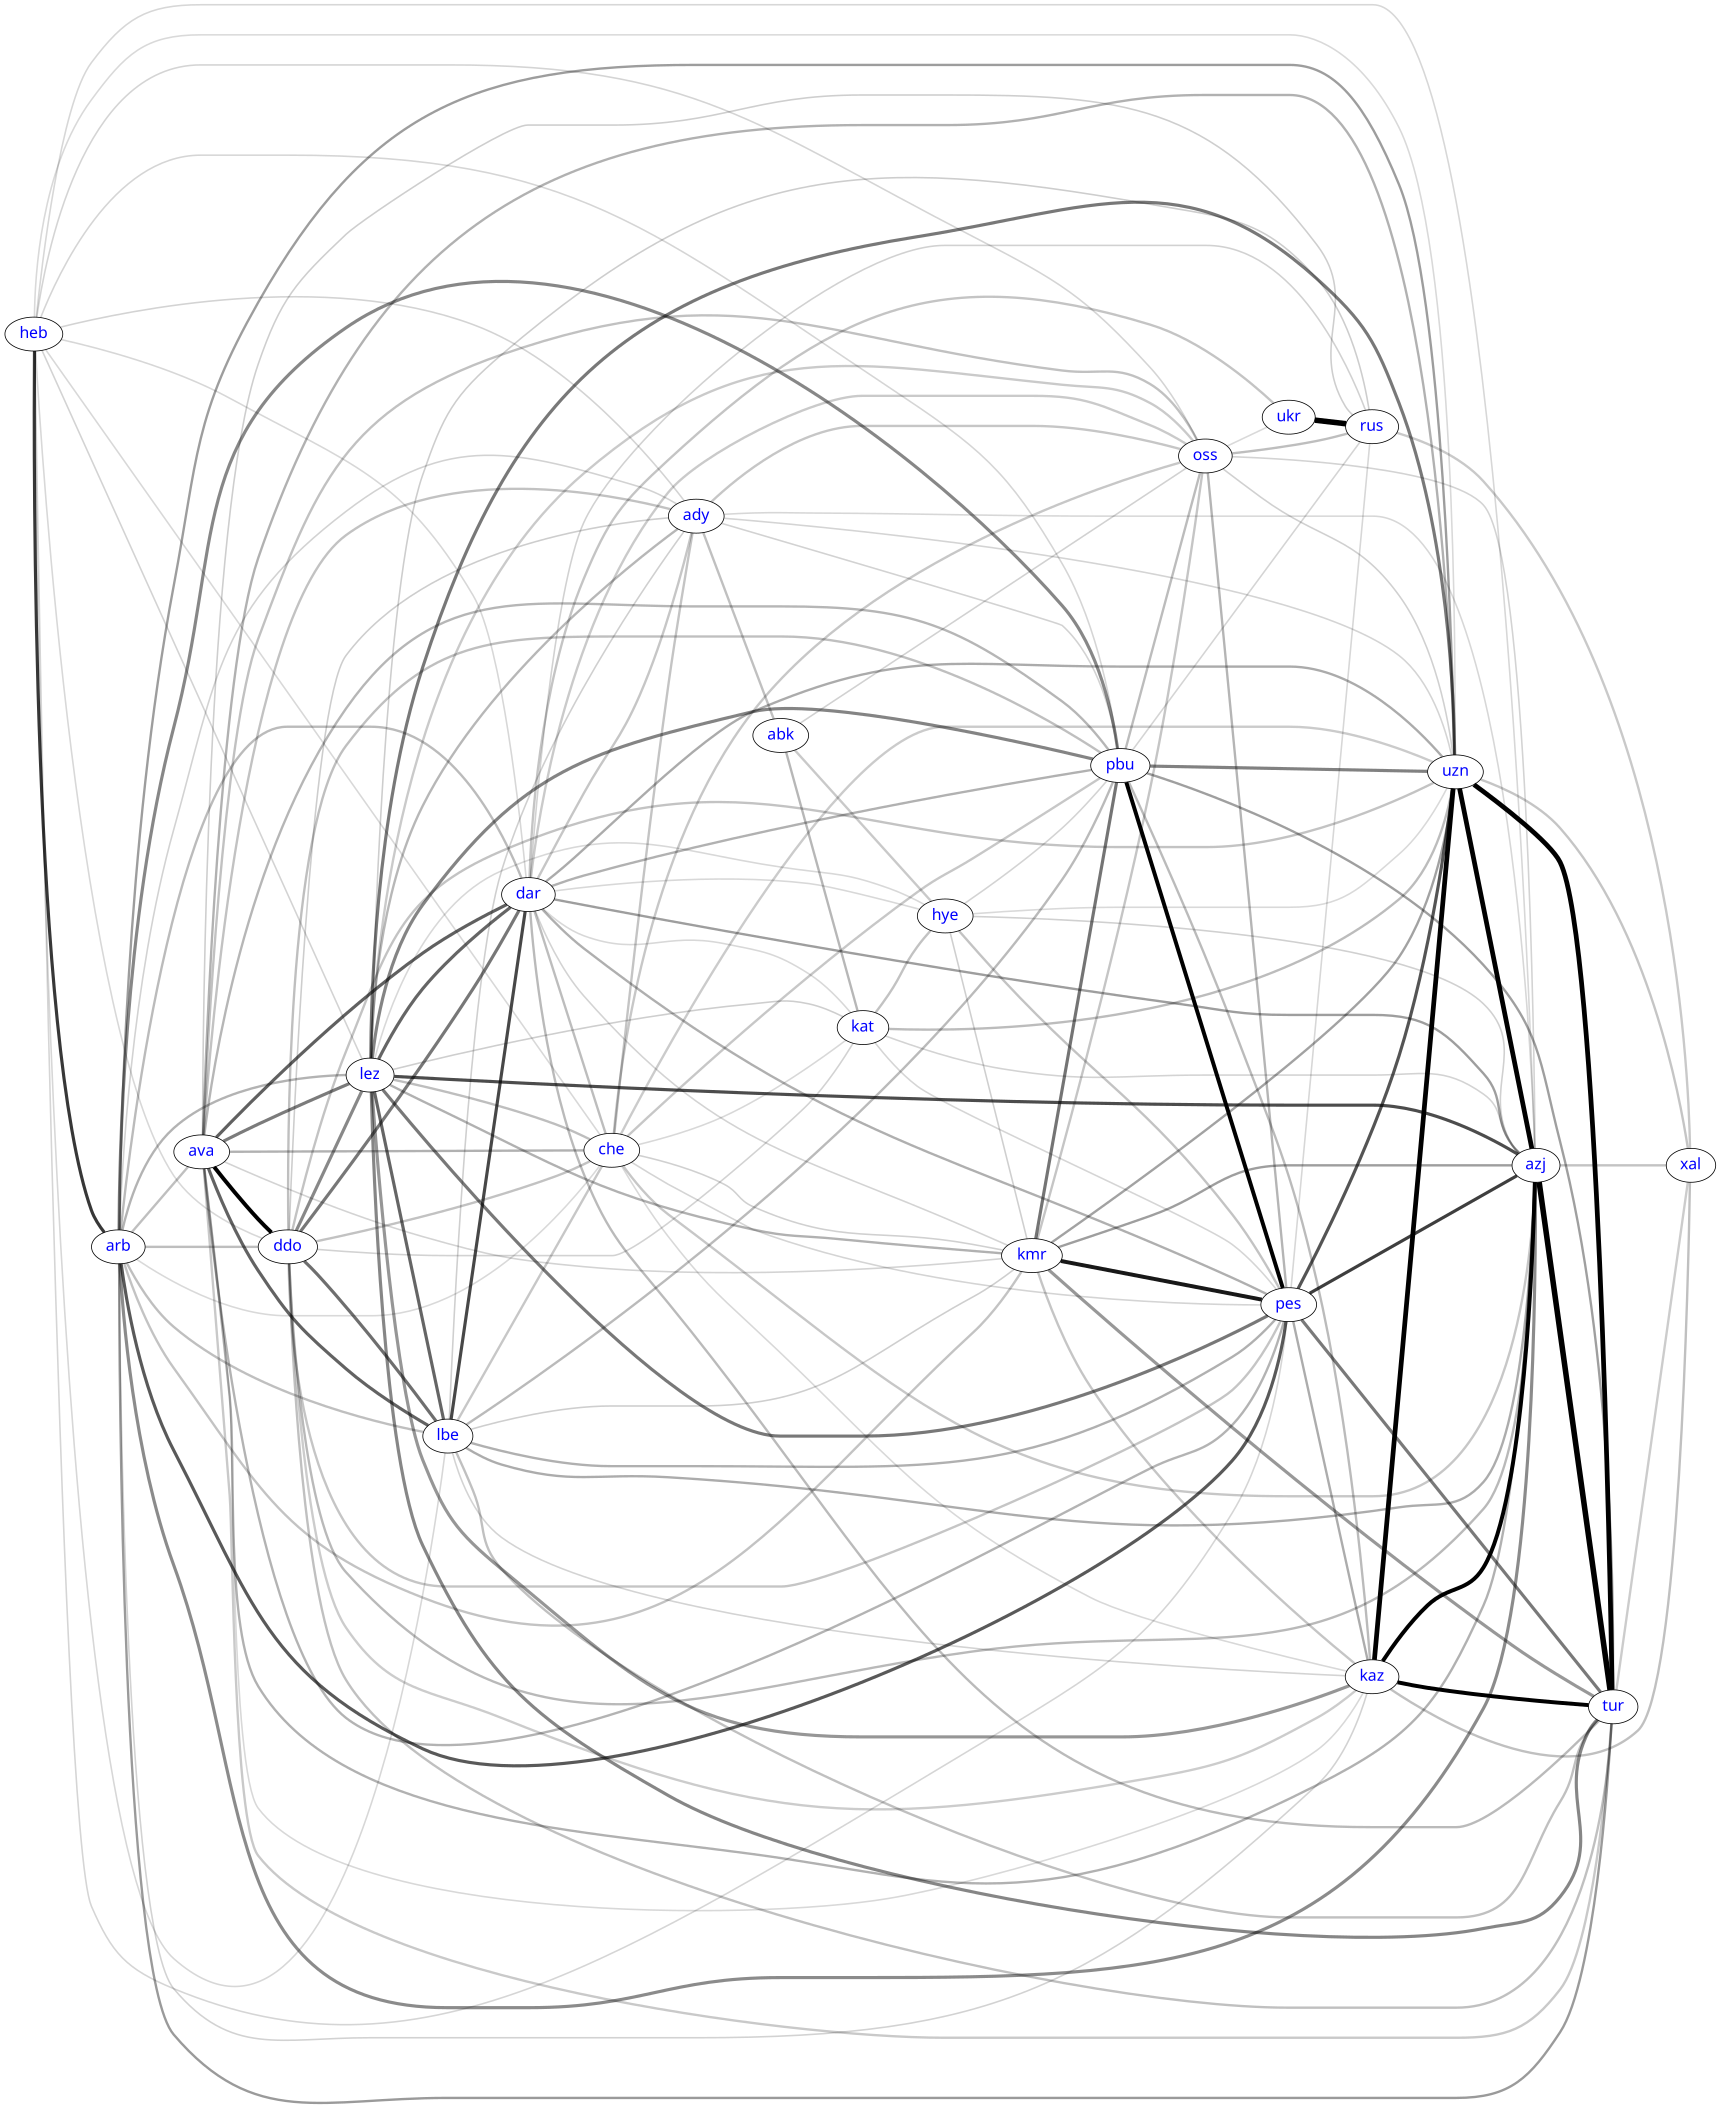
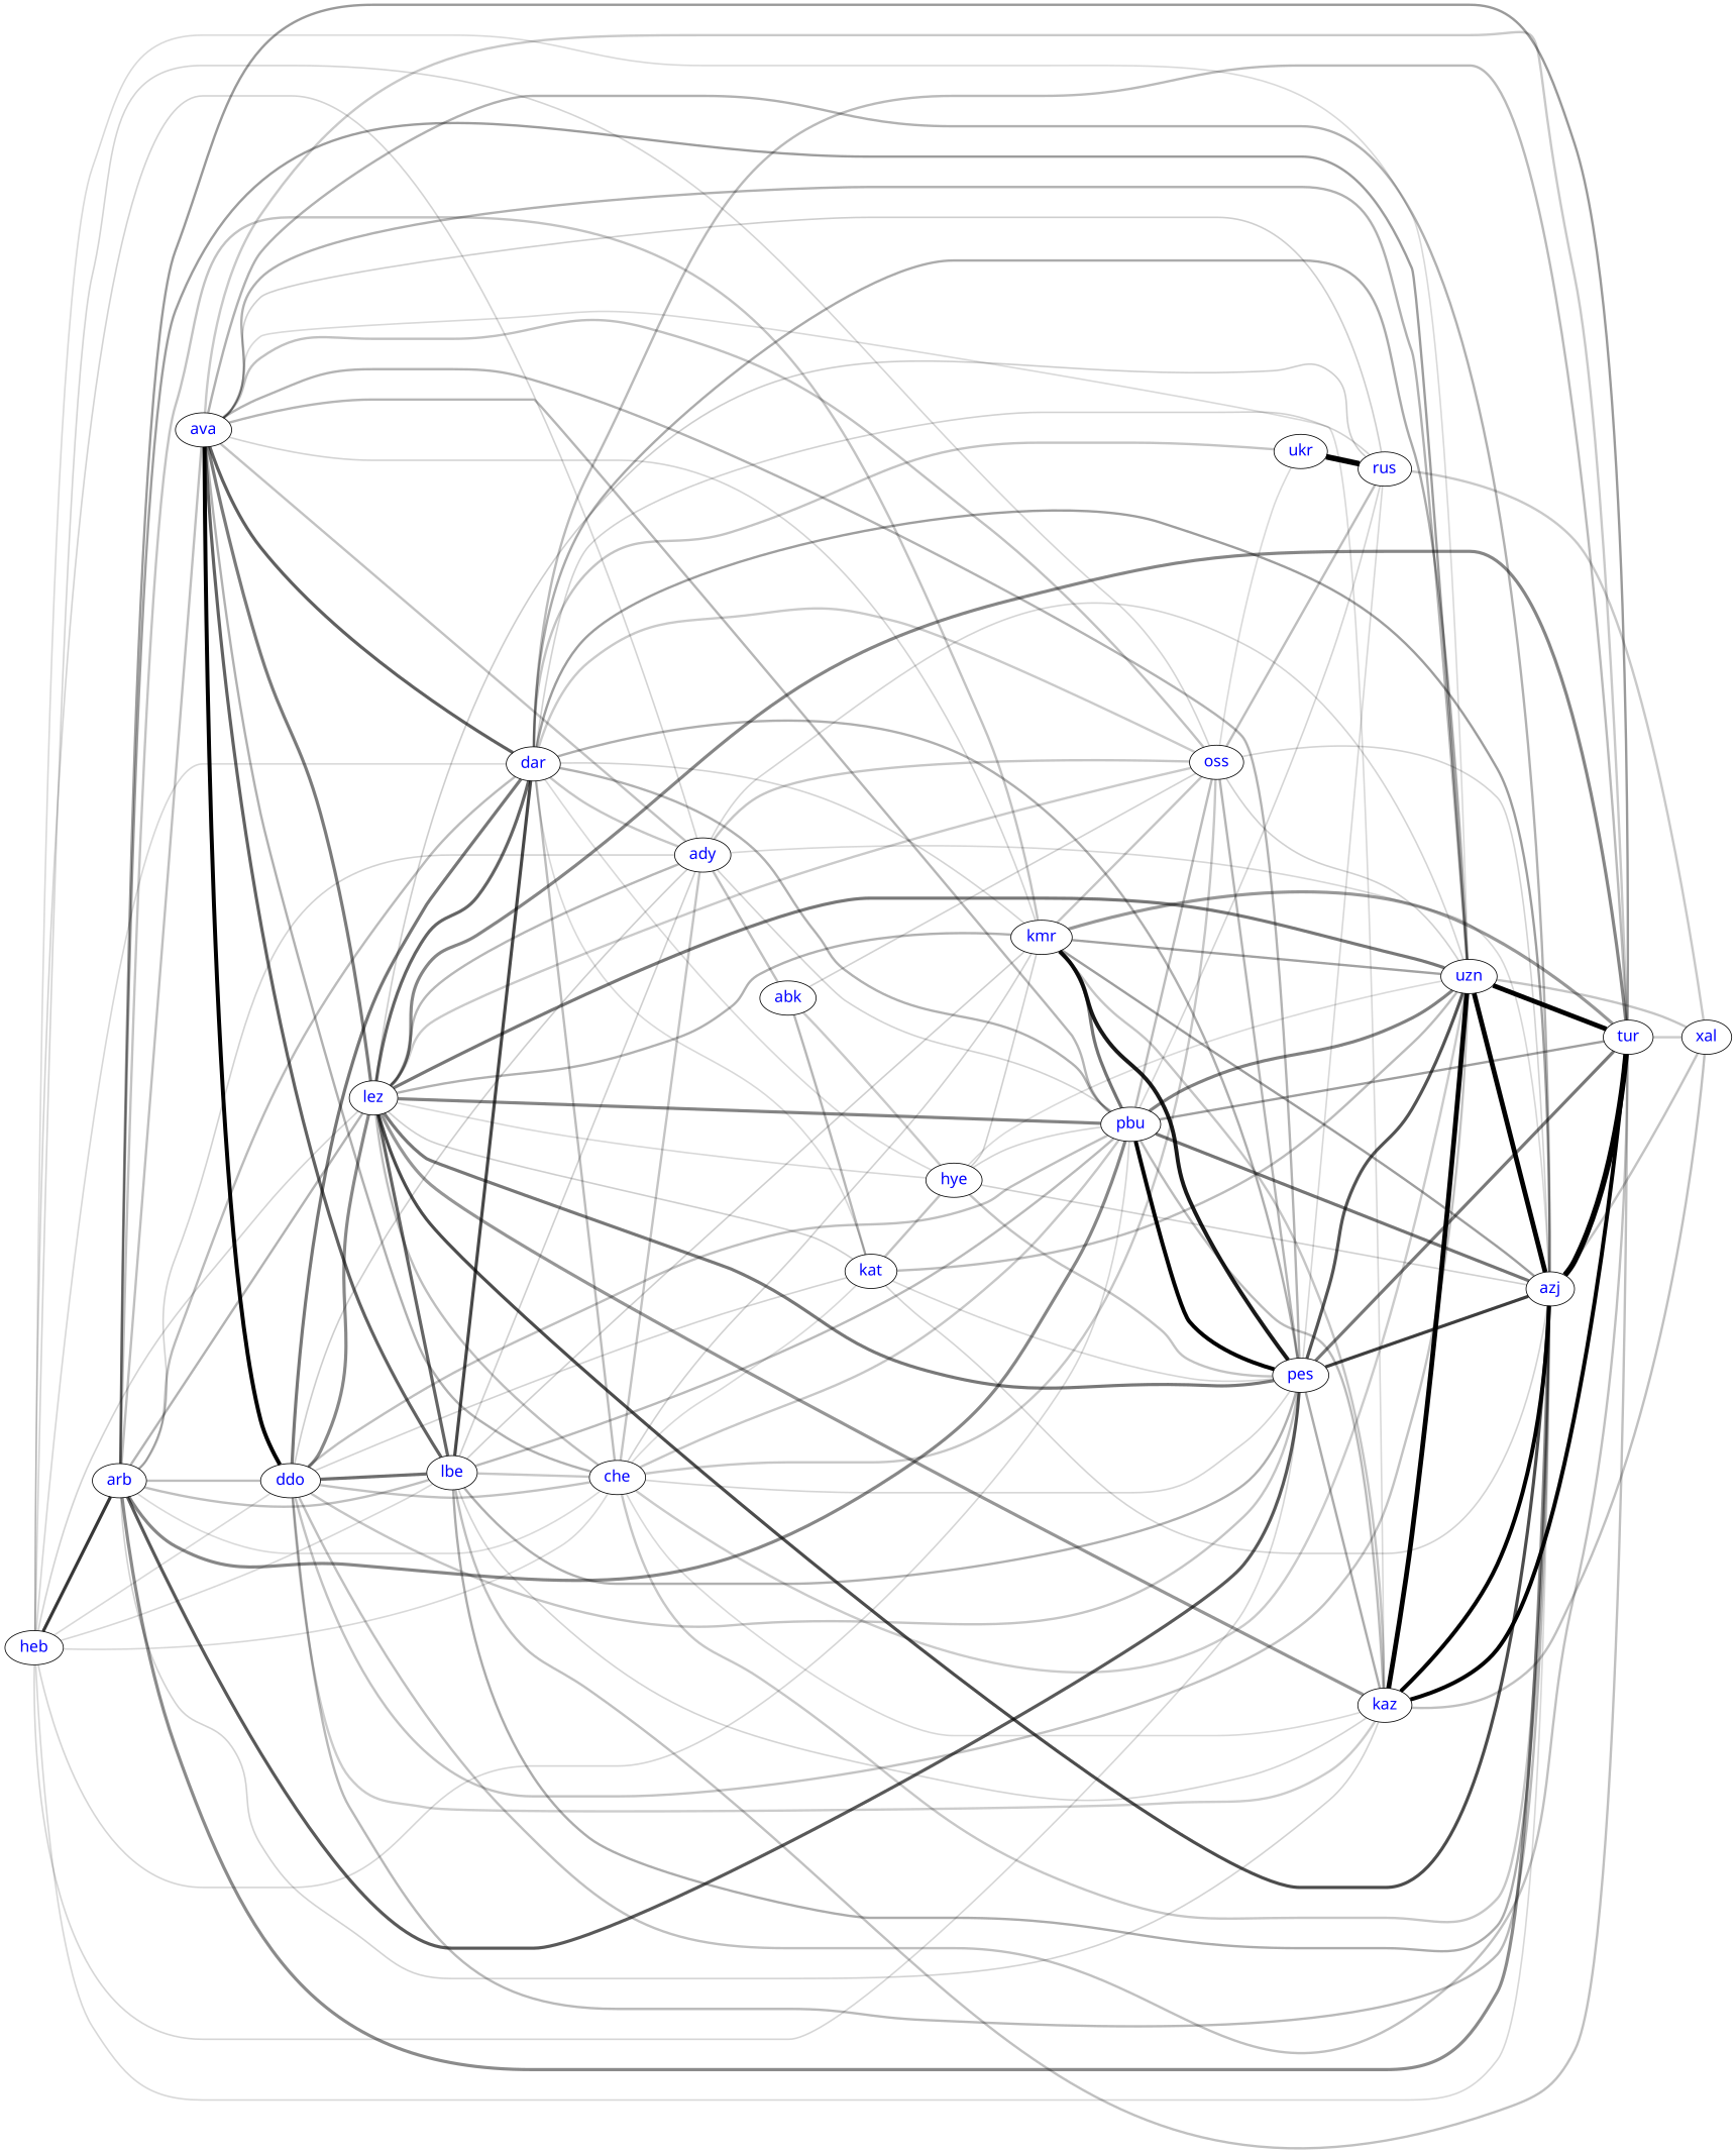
  digraph {
    fontname="Noto Sans"
    rankdir=LR
    splines=true
    node [fontcolor=blue fontname="Noto Sans" fontsize=20]
    edge [color="#000000ff" dir=none fontname="Noto Sans" penwidth=3]
    abk [height=0.05 width=0.1]
    hye [height=0.05 width=0.1]
    kat [height=0.05 width=0.1]
    oss [height=0.05 width=0.1]
    ady [height=0.05 width=0.1]
    azj [height=0.05 width=0.1]
    pbu [height=0.05 width=0.1]
    uzn [height=0.05 width=0.1]
    arb [height=0.05 width=0.1]
    ava [height=0.05 width=0.1]
    che [height=0.05 width=0.1]
    dar [height=0.05 width=0.1]
    ddo [height=0.05 width=0.1]
    kaz [height=0.05 width=0.1]
    kmr [height=0.05 width=0.1]
    lbe [height=0.05 width=0.1]
    lez [height=0.05 width=0.1]
    pes [height=0.05 width=0.1]
    tur [height=0.05 width=0.1]
    rus [height=0.05 width=0.1]
    xal [height=0.05 width=0.1]
    heb [height=0.05 width=0.1]
    ukr [height=0.05 width=0.1]
    subgraph sub_1 {
      abk
      hye
      kat
      oss
      ady
      azj
      pbu
      uzn
      arb
      ava
      che
      dar
      ddo
      kaz
      kmr
      lbe
      lez
      pes
      tur
      rus
      xal
      heb
      ukr
    }
    subgraph sub_2 {
    }
    subgraph sub_3 {
    }
    subgraph sub_4 {
    }
    abk -> hye [color="#00000036"]
    abk -> kat [color="#00000048"]
    abk -> oss [color="#0000002e" penwidth=2]
    hye -> azj [color="#0000002f" penwidth=2]
    hye -> pbu [color="#0000002c" penwidth=2]
    hye -> uzn [color="#00000026" penwidth=2]
    hye -> kmr [color="#00000030" penwidth=2]
    hye -> pes [color="#0000003c"]
    kat -> hye [color="#0000003d"]
    kat -> azj [color="#0000002c" penwidth=2]
    kat -> uzn [color="#00000043"]
    kat -> pes [color="#0000002a" penwidth=2]
    oss -> azj [color="#0000002c" penwidth=2]
    oss -> uzn [color="#0000002f" penwidth=2]
    oss -> pes [color="#0000004a"]
    oss -> rus [color="#00000041"]
    oss -> ukr [color="#00000026" penwidth=2]
    ady -> abk [color="#0000003f"]
    ady -> oss [color="#00000039"]
    ady -> azj [color="#00000028" penwidth=2]
    ady -> pbu [color="#0000002d" penwidth=2]
    ady -> uzn [color="#0000002b" penwidth=2]
    azj -> tur [penwidth=7]
    azj -> xal [color="#0000003c"]
    pbu -> oss [color="#00000043"]
+   pbu -> azj [color="#0000008a" penwidth=4]
    pbu -> uzn [color="#0000007e" penwidth=4]
    pbu -> kaz [color="#00000044"]
    pbu -> pes [penwidth=5]
    pbu -> tur [color="#00000060"]
    pbu -> rus [color="#0000002b" penwidth=2]
    uzn -> azj [penwidth=6]
    uzn -> tur [penwidth=6]
    uzn -> xal [color="#0000003a"]
    arb -> ady [color="#0000002d" penwidth=2]
    arb -> azj [color="#00000074" penwidth=4]
    arb -> pbu [color="#00000078" penwidth=4]
    arb -> uzn [color="#00000062"]
    arb -> ava [color="#00000040"]
    arb -> che [color="#00000026" penwidth=2]
    arb -> dar [color="#00000044"]
    arb -> ddo [color="#00000041"]
    arb -> kaz [color="#0000002d" penwidth=2]
    arb -> kmr [color="#0000003c"]
    arb -> lbe [color="#00000040"]
    arb -> lez [color="#0000004c"]
    arb -> pes [color="#000000a6" penwidth=4]
    arb -> tur [color="#00000065"]
    ava -> oss [color="#0000003e"]
    ava -> ady [color="#0000003d"]
    ava -> azj [color="#0000004e"]
    ava -> pbu [color="#00000049"]
    ava -> uzn [color="#0000004e"]
    ava -> che [color="#0000004e"]
    ava -> dar [color="#0000009f" penwidth=4]
    ava -> ddo [penwidth=5]
    ava -> kaz [color="#00000027" penwidth=2]
    ava -> kmr [color="#0000002c" penwidth=2]
    ava -> lbe [color="#0000009d" penwidth=4]
    ava -> lez [color="#00000084" penwidth=4]
    ava -> pes [color="#0000004c"]
    ava -> tur [color="#00000036"]
    ava -> rus [color="#00000031" penwidth=2]
    che -> kat [color="#00000027" penwidth=2]
    che -> oss [color="#00000038"]
    che -> ady [color="#0000003b"]
    che -> azj [color="#00000038"]
    che -> pbu [color="#00000038"]
    che -> uzn [color="#00000034"]
    che -> kaz [color="#00000027" penwidth=2]
    che -> kmr [color="#0000002f" penwidth=2]
    che -> pes [color="#0000002b" penwidth=2]
    dar -> hye [color="#00000027" penwidth=2]
    dar -> kat [color="#00000027" penwidth=2]
    dar -> oss [color="#00000035"]
    dar -> ady [color="#00000039"]
    dar -> azj [color="#00000061"]
    dar -> pbu [color="#0000004e"]
    dar -> uzn [color="#00000054"]
    dar -> che [color="#00000042"]
    dar -> kmr [color="#0000002c" penwidth=2]
    dar -> pes [color="#00000050"]
    dar -> tur [color="#00000045"]
    dar -> rus [color="#0000002e" penwidth=2]
    dar -> ukr [color="#0000003b"]
    ddo -> kat [color="#0000002d" penwidth=2]
    ddo -> ady [color="#00000032" penwidth=2]
    ddo -> azj [color="#00000046"]
    ddo -> pbu [color="#00000040"]
    ddo -> uzn [color="#0000003c"]
    ddo -> che [color="#0000003d"]
    ddo -> dar [color="#00000088" penwidth=4]
    ddo -> kaz [color="#00000033"]
    ddo -> lbe [color="#00000091" penwidth=4]
    ddo -> lez [color="#00000077" penwidth=4]
    ddo -> pes [color="#0000003a"]
    ddo -> tur [color="#0000003f"]
    kaz -> azj [penwidth=5]
    kaz -> uzn [penwidth=6]
    kaz -> tur [penwidth=5]
    kaz -> xal [color="#0000003f"]
    kmr -> oss [color="#0000003a"]
    kmr -> azj [color="#00000061"]
    kmr -> pbu [color="#0000008b" penwidth=4]
    kmr -> uzn [color="#0000005d"]
    kmr -> kaz [color="#0000003a"]
    kmr -> pes [color="#000000e7" penwidth=5]
    kmr -> tur [color="#00000067" penwidth=4]
    lbe -> ady [color="#00000030" penwidth=2]
    lbe -> azj [color="#00000053"]
    lbe -> pbu [color="#00000045"]
    lbe -> che [color="#00000038"]
    lbe -> dar [color="#000000b8" penwidth=4]
    lbe -> kaz [color="#0000002c" penwidth=2]
    lbe -> kmr [color="#00000031" penwidth=2]
    lbe -> pes [color="#0000004f"]
    lbe -> tur [color="#0000003f"]
    lez -> hye [color="#00000027" penwidth=2]
    lez -> kat [color="#00000031" penwidth=2]
    lez -> oss [color="#00000035"]
    lez -> ady [color="#00000048"]
    lez -> azj [color="#000000b3" penwidth=4]
    lez -> pbu [color="#0000007b" penwidth=4]
    lez -> uzn [color="#00000087" penwidth=4]
    lez -> che [color="#00000041"]
    lez -> dar [color="#0000009a" penwidth=4]
    lez -> kaz [color="#00000069" penwidth=4]
    lez -> kmr [color="#0000004e"]
    lez -> lbe [color="#0000009a" penwidth=4]
    lez -> pes [color="#00000087" penwidth=4]
    lez -> tur [color="#00000079" penwidth=4]
    lez -> rus [color="#00000032" penwidth=2]
    pes -> azj [color="#000000c1" penwidth=4]
    pes -> uzn [color="#000000ab" penwidth=4]
    pes -> kaz [color="#00000053"]
    pes -> tur [color="#00000086" penwidth=4]
    pes -> rus [color="#00000028" penwidth=2]
    tur -> xal [color="#00000033"]
    rus -> xal [color="#00000036"]
    heb -> oss [color="#0000002b" penwidth=2]
    heb -> ady [color="#0000002c" penwidth=2]
    heb -> azj [color="#00000028" penwidth=2]
    heb -> pbu [color="#0000002a" penwidth=2]
    heb -> uzn [color="#00000026" penwidth=2]
    heb -> arb [color="#000000c8" penwidth=4]
    heb -> che [color="#00000027" penwidth=2]
    heb -> dar [color="#00000028" penwidth=2]
    heb -> ddo [color="#00000027" penwidth=2]
    heb -> lbe [color="#00000028" penwidth=2]
    heb -> lez [color="#0000002c" penwidth=2]
    heb -> pes [color="#0000002a" penwidth=2]
    ukr -> rus [penwidth=7]
  }
